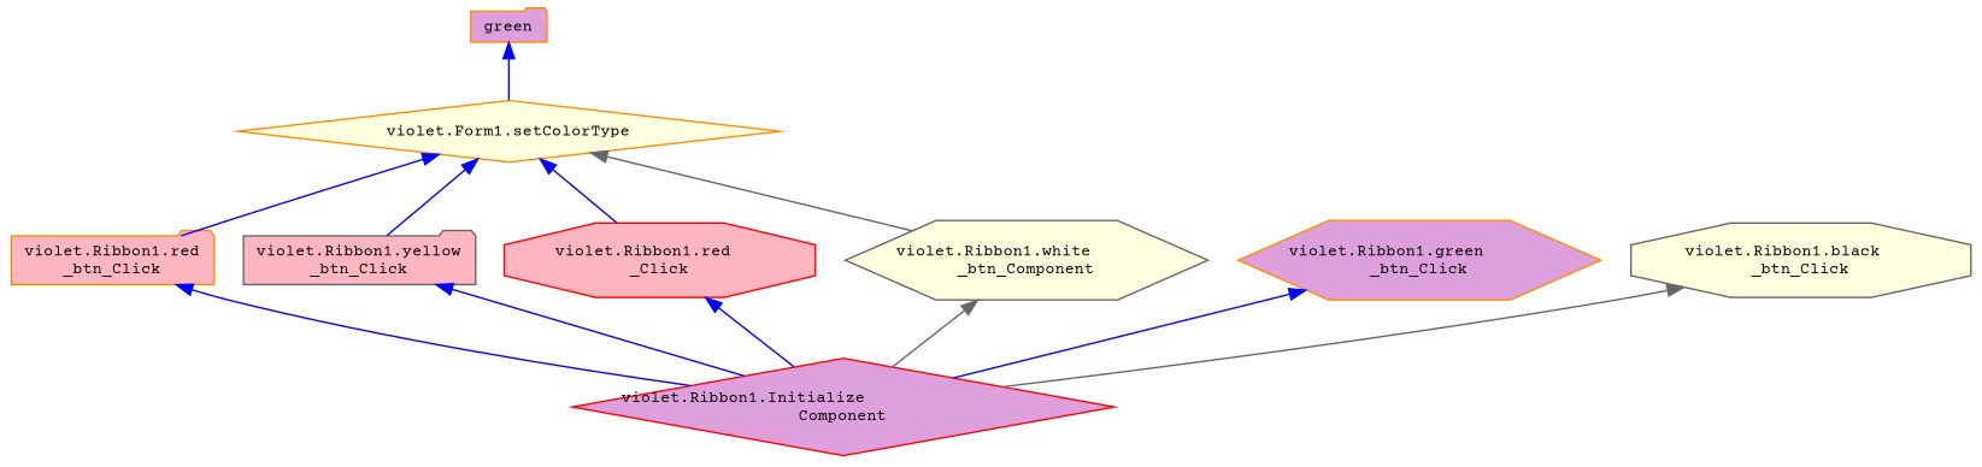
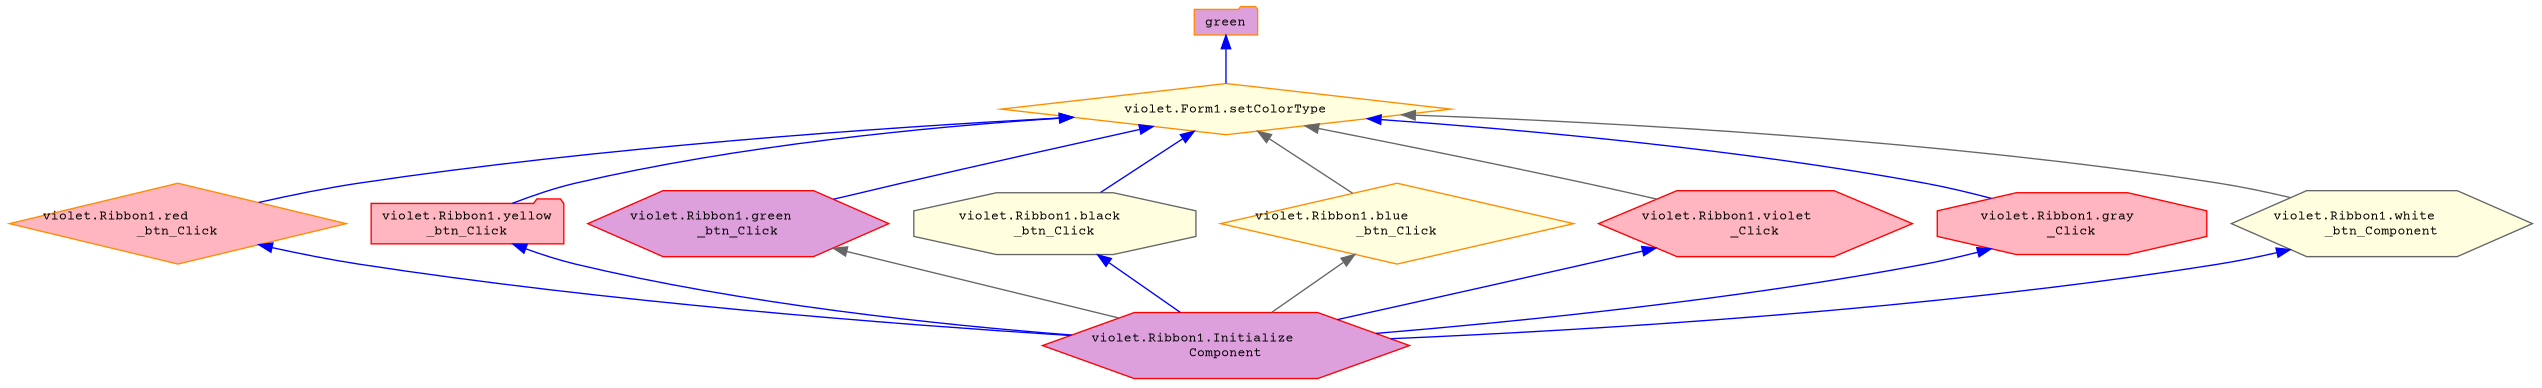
  digraph {
    fontname="Courier Prime"
    rankdir=TB
    node [color=darkorange fillcolor=lightyellow fontname="Courier Prime" fontsize=10 shape=hexagon style=filled]
    edge [color=blue dir=back fontname="Courier Prime" fontsize=10 labelfontname=Helvetica labelfontsize=10 style=solid]
    n1 [fillcolor=plum fontcolor=black height=0.2 label=green shape=folder width=0.4]
    n2 [height=0.2 label="violet.Form1.setColorType" shape=diamond width=0.4]
-   n3 [fillcolor=lightpink height=0.2 label="violet.Ribbon1.red\l_btn_Click" shape=folder width=0.4]
-   n4 [color=gray40 fillcolor=lightpink height=0.2 label="violet.Ribbon1.yellow\l_btn_Click" shape=folder width=0.4]
-   n5 [fillcolor=plum height=0.2 label="violet.Ribbon1.green\l_btn_Click" width=0.4]
+   n3 [fillcolor=lightpink height=0.2 label="violet.Ribbon1.red\l_btn_Click" shape=diamond width=0.4]
+   n4 [color=red fillcolor=lightpink height=0.2 label="violet.Ribbon1.yellow\l_btn_Click" shape=folder width=0.4]
+   n5 [color=red fillcolor=plum height=0.2 label="violet.Ribbon1.green\l_btn_Click" width=0.4]
    n6 [color=gray40 height=0.2 label="violet.Ribbon1.black\l_btn_Click" shape=octagon width=0.4]
-   n9 [color=red fillcolor=lightpink height=0.2 label="violet.Ribbon1.red\l_Click" shape=octagon width=0.4]
+   n7 [height=0.2 label="violet.Ribbon1.blue\l_btn_Click" shape=diamond width=0.4]
+   n8 [color=red fillcolor=lightpink height=0.2 label="violet.Ribbon1.violet\l_Click" width=0.4]
+   n9 [color=red fillcolor=lightpink height=0.2 label="violet.Ribbon1.gray\l_Click" shape=octagon width=0.4]
    n10 [color=gray40 height=0.2 label="violet.Ribbon1.white\l_btn_Component" width=0.4]
-   n11 [color=red fillcolor=plum height=0.2 label="violet.Ribbon1.Initialize\lComponent" shape=diamond width=0.4]
+   n11 [color=red fillcolor=plum height=0.2 label="violet.Ribbon1.Initialize\lComponent" width=0.4]
    n1 -> n2
    n2 -> n3
    n2 -> n4
+   n2 -> n5
+   n2 -> n6
+   n2 -> n7 [color=gray40]
+   n2 -> n8 [color=gray40]
    n2 -> n9
    n2 -> n10 [color=gray40]
    n3 -> n11
    n4 -> n11
-   n5 -> n11
-   n6 -> n11 [color=gray40]
+   n5 -> n11 [color=gray40]
+   n6 -> n11
+   n7 -> n11 [color=gray40]
+   n8 -> n11
    n9 -> n11
-   n10 -> n11 [color=gray40]
+   n10 -> n11
  }
